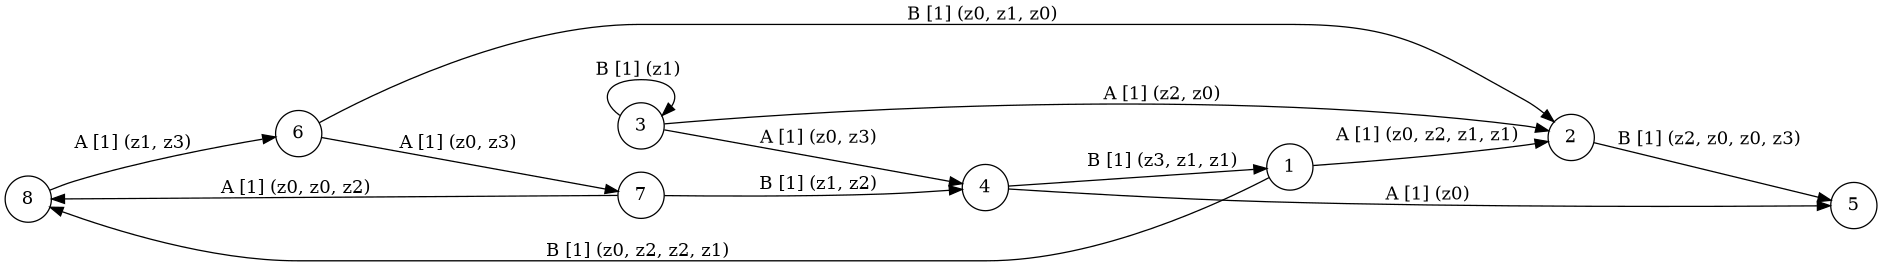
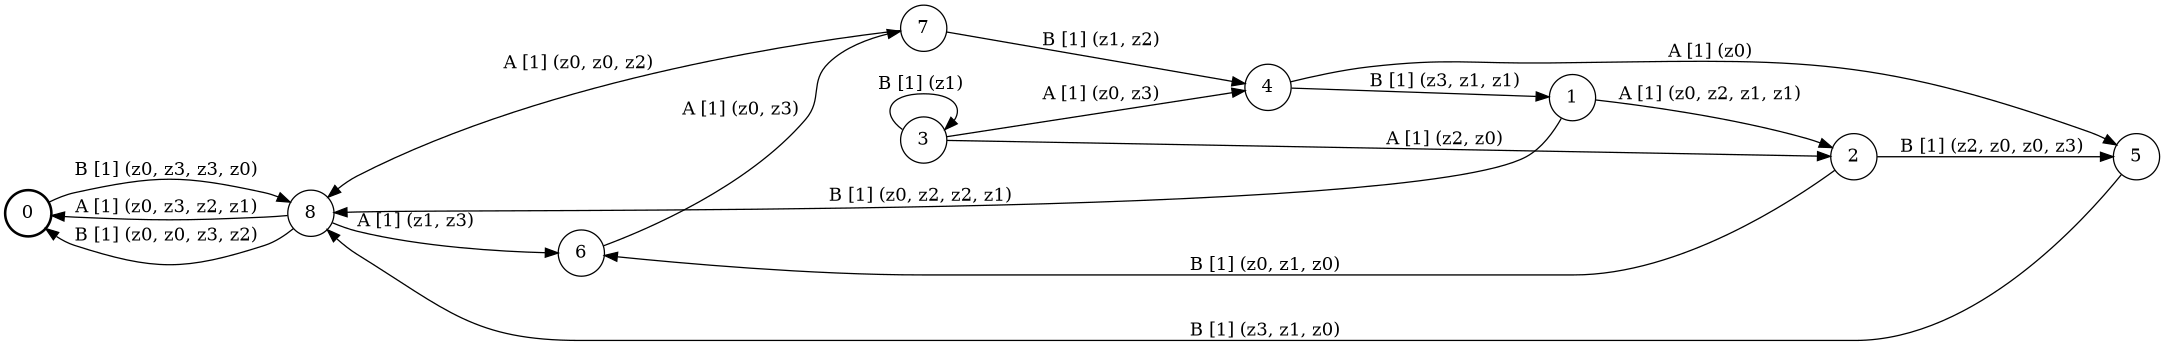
  digraph {
    rankdir=LR
    node [shape=circle]
+   0 [style=bold]
    8
    1
    2
    6
    5
    3
    4
    7
+   0 -> 8 [label="B [1] (z0, z3, z3, z0) "]
+   8 -> 0 [label="A [1] (z0, z3, z2, z1) "]
+   8 -> 0 [label="B [1] (z0, z0, z3, z2) "]
    8 -> 6 [label="A [1] (z1, z3) "]
    1 -> 8 [label="B [1] (z0, z2, z2, z1) "]
    1 -> 2 [label="A [1] (z0, z2, z1, z1) "]
    2 -> 5 [label="B [1] (z2, z0, z0, z3) "]
-   6 -> 2 [label="B [1] (z0, z1, z0) "]
+   2 -> 6 [label="B [1] (z0, z1, z0) "]
    6 -> 7 [label="A [1] (z0, z3) "]
+   5 -> 8 [label="B [1] (z3, z1, z0) "]
    3 -> 2 [label="A [1] (z2, z0) "]
    3 -> 3 [label="B [1] (z1) "]
    3 -> 4 [label="A [1] (z0, z3) "]
    4 -> 1 [label="B [1] (z3, z1, z1) "]
    4 -> 5 [label="A [1] (z0) "]
    7 -> 8 [label="A [1] (z0, z0, z2) "]
    7 -> 4 [label="B [1] (z1, z2) "]
  }
